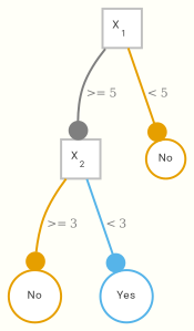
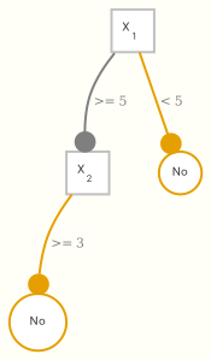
  digraph {
    bgcolor="#fffff8"
    rankdir=TD
    node [color=gray fillcolor=white fixedsize=true fontcolor=gray25 fontname=Roboto fontsize=5 shape=circle style=filled]
    edge [arrowhead=dot color="#E69F00" fontcolor=gray50 fontsize=5.5]
    n1 [height=.25 label=<X<sub>1</sub> > shape=rectangle width=.25]
    n2 [height=.25 label=<X<sub>2</sub> > shape=rectangle width=.25]
    n3 [color="#E69F00" label=No width=.25]
    n4 [color="#E69F00" label=No width=.33]
-   Yes [color="#56B4E9" width=.33]
    n1 -> n2 [color=gray50 label=" >= 5"]
    n1 -> n3 [label=" < 5"]
    n2 -> n4 [label=" >= 3"]
-   n2 -> Yes [color="#56B4E9" label=" < 3"]
  }
